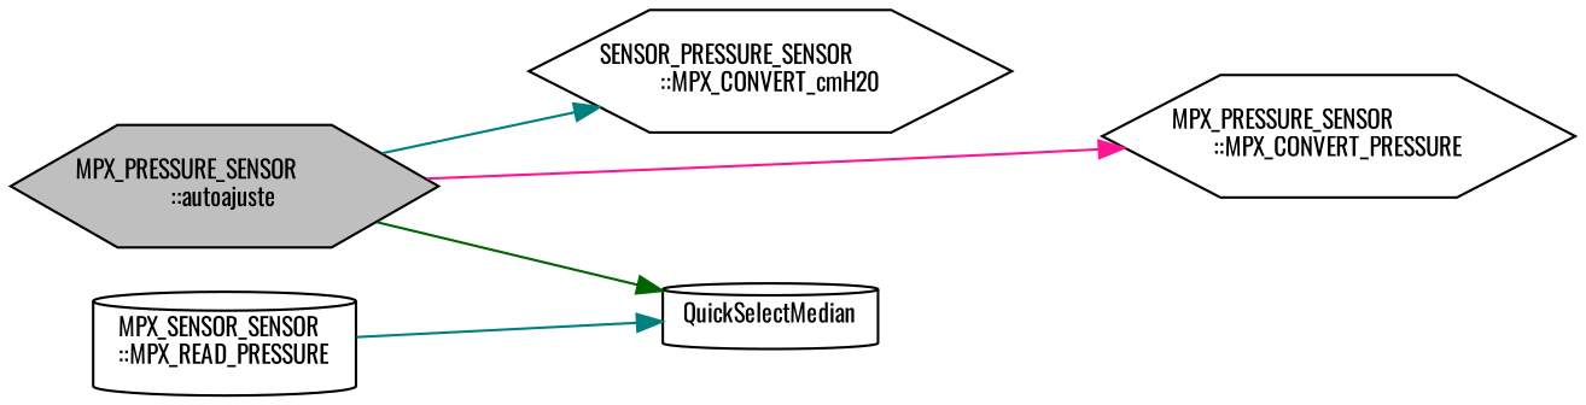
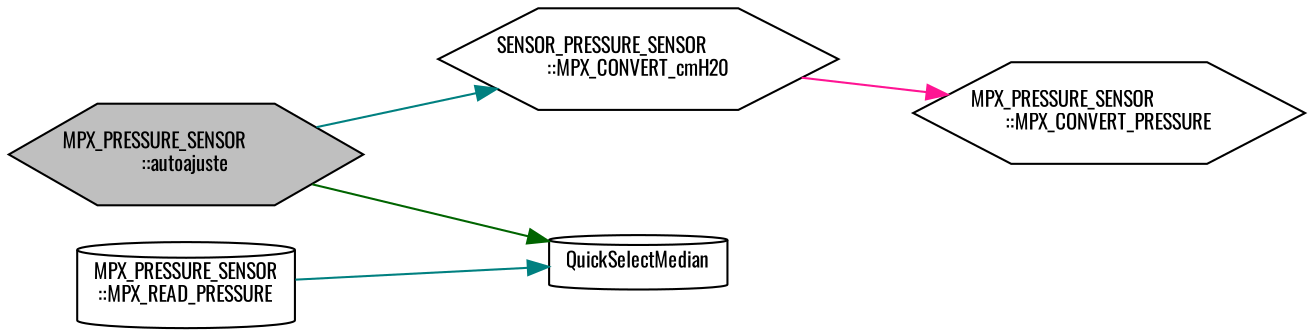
  digraph {
    fontname=Oswald
    rankdir=LR
    node [color=black fillcolor=white fontname=Oswald fontsize=10 shape=hexagon style=filled]
    edge [color=teal fontname=Oswald fontsize=10 labelfontname=Helvetica labelfontsize=10 style=solid]
    n1 [fillcolor=grey75 fontcolor=black height=0.2 label="MPX_PRESSURE_SENSOR\l::autoajuste" width=0.4]
    n2 [height=0.2 label="SENSOR_PRESSURE_SENSOR\l::MPX_CONVERT_cmH20" width=0.4]
    n3 [height=0.2 label="MPX_PRESSURE_SENSOR\l::MPX_CONVERT_PRESSURE" width=0.4]
    n4 [height=0.2 label=QuickSelectMedian shape=cylinder width=0.4]
-   n5 [height=0.2 label="MPX_SENSOR_SENSOR\l::MPX_READ_PRESSURE" shape=cylinder width=0.4]
+   n5 [height=0.2 label="MPX_PRESSURE_SENSOR\l::MPX_READ_PRESSURE" shape=cylinder width=0.4]
    n1 -> n2
-   n1 -> n3 [color=deeppink]
+   n2 -> n3 [color=deeppink]
    n1 -> n4 [color=darkgreen]
    n5 -> n4
  }
